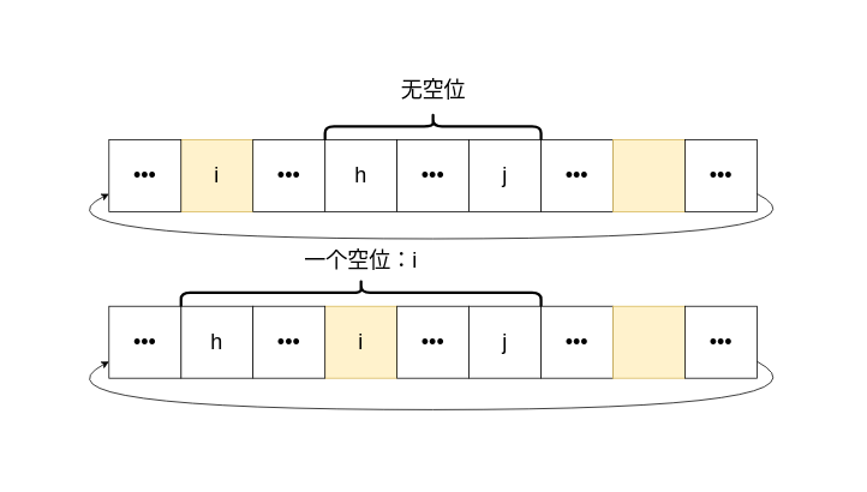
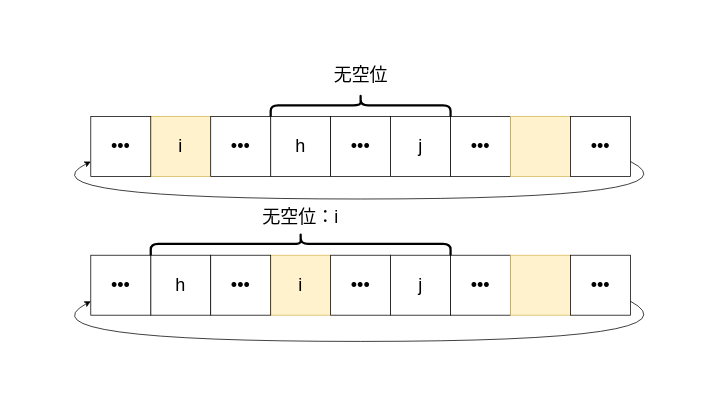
  <mxCell id="0" />
  <mxCell id="1" parent="0" />
  <mxCell id="2" value="i" style="whiteSpace=wrap;html=1;aspect=fixed;fontSize=24;fillColor=#fff2cc;strokeColor=#d6b656;" vertex="1" parent="1"><mxGeometry x="200" y="155" width="80" height="80" as="geometry" /></mxCell>
  <mxCell id="3" value="j" style="whiteSpace=wrap;html=1;aspect=fixed;fontSize=24;" vertex="1" parent="1"><mxGeometry x="520" y="155" width="80" height="80" as="geometry" /></mxCell>
  <mxCell id="4" value="h" style="whiteSpace=wrap;html=1;aspect=fixed;fontSize=24;" vertex="1" parent="1"><mxGeometry x="360" y="155" width="80" height="80" as="geometry" /></mxCell>
  <mxCell id="5" value="•••" style="whiteSpace=wrap;html=1;aspect=fixed;fontSize=24;" vertex="1" parent="1"><mxGeometry x="280" y="155" width="80" height="80" as="geometry" /></mxCell>
  <mxCell id="6" value="•••" style="whiteSpace=wrap;html=1;aspect=fixed;fontSize=24;" vertex="1" parent="1"><mxGeometry x="440" y="155" width="80" height="80" as="geometry" /></mxCell>
  <mxCell id="7" value="•••" style="whiteSpace=wrap;html=1;aspect=fixed;fontSize=24;" vertex="1" parent="1"><mxGeometry x="120" y="155" width="80" height="80" as="geometry" /></mxCell>
  <mxCell id="8" value="•••" style="whiteSpace=wrap;html=1;aspect=fixed;fontSize=24;" vertex="1" parent="1"><mxGeometry x="600" y="155" width="80" height="80" as="geometry" /></mxCell>
  <mxCell id="9" value="" style="whiteSpace=wrap;html=1;aspect=fixed;fontSize=24;fillColor=#fff2cc;strokeColor=#d6b656;" vertex="1" parent="1"><mxGeometry x="680" y="155" width="80" height="80" as="geometry" /></mxCell>
  <mxCell id="10" value="•••" style="whiteSpace=wrap;html=1;aspect=fixed;fontSize=24;" vertex="1" parent="1"><mxGeometry x="760" y="155" width="80" height="80" as="geometry" /></mxCell>
  <mxCell id="11" value="" style="shape=curlyBracket;whiteSpace=wrap;html=1;rounded=1;labelPosition=left;verticalLabelPosition=middle;align=right;verticalAlign=middle;rotation=90;strokeWidth=3;" vertex="1" parent="1"><mxGeometry x="465" y="20" width="30" height="240" as="geometry" /></mxCell>
  <mxCell id="12" value="无空位" style="text;html=1;strokeColor=none;fillColor=none;align=center;verticalAlign=middle;whiteSpace=wrap;rounded=0;fontSize=24;" vertex="1" parent="1"><mxGeometry x="432.5" y="85" width="95" height="30" as="geometry" /></mxCell>
  <mxCell id="13" value="i" style="whiteSpace=wrap;html=1;aspect=fixed;fontSize=24;fillColor=#fff2cc;strokeColor=#d6b656;" vertex="1" parent="1"><mxGeometry x="360" y="340" width="80" height="80" as="geometry" /></mxCell>
  <mxCell id="14" value="j" style="whiteSpace=wrap;html=1;aspect=fixed;fontSize=24;" vertex="1" parent="1"><mxGeometry x="520" y="340" width="80" height="80" as="geometry" /></mxCell>
  <mxCell id="15" value="h" style="whiteSpace=wrap;html=1;aspect=fixed;fontSize=24;" vertex="1" parent="1"><mxGeometry x="200" y="340" width="80" height="80" as="geometry" /></mxCell>
  <mxCell id="16" value="•••" style="whiteSpace=wrap;html=1;aspect=fixed;fontSize=24;" vertex="1" parent="1"><mxGeometry x="280" y="340" width="80" height="80" as="geometry" /></mxCell>
  <mxCell id="17" value="•••" style="whiteSpace=wrap;html=1;aspect=fixed;fontSize=24;" vertex="1" parent="1"><mxGeometry x="440" y="340" width="80" height="80" as="geometry" /></mxCell>
  <mxCell id="18" value="•••" style="whiteSpace=wrap;html=1;aspect=fixed;fontSize=24;" vertex="1" parent="1"><mxGeometry x="120" y="340" width="80" height="80" as="geometry" /></mxCell>
  <mxCell id="19" value="•••" style="whiteSpace=wrap;html=1;aspect=fixed;fontSize=24;" vertex="1" parent="1"><mxGeometry x="600" y="340" width="80" height="80" as="geometry" /></mxCell>
  <mxCell id="20" value="" style="whiteSpace=wrap;html=1;aspect=fixed;fontSize=24;fillColor=#fff2cc;strokeColor=#d6b656;" vertex="1" parent="1"><mxGeometry x="680" y="340" width="80" height="80" as="geometry" /></mxCell>
  <mxCell id="21" value="•••" style="whiteSpace=wrap;html=1;aspect=fixed;fontSize=24;" vertex="1" parent="1"><mxGeometry x="760" y="340" width="80" height="80" as="geometry" /></mxCell>
  <mxCell id="22" value="" style="shape=curlyBracket;whiteSpace=wrap;html=1;rounded=1;labelPosition=left;verticalLabelPosition=middle;align=right;verticalAlign=middle;rotation=90;strokeWidth=3;" vertex="1" parent="1"><mxGeometry x="385" y="125" width="30" height="400" as="geometry" /></mxCell>
- <mxCell id="23" value="一个空位：i" style="text;html=1;strokeColor=none;fillColor=none;align=center;verticalAlign=middle;whiteSpace=wrap;rounded=0;fontSize=24;" vertex="1" parent="1"><mxGeometry x="331.25" y="275" width="137.5" height="30" as="geometry" /></mxCell>
+ <mxCell id="23" value="无空位：i" style="text;html=1;strokeColor=none;fillColor=none;align=center;verticalAlign=middle;whiteSpace=wrap;rounded=0;fontSize=24;" vertex="1" parent="1"><mxGeometry x="331.25" y="275" width="137.5" height="30" as="geometry" /></mxCell>
  <mxCell id="24" value="" style="curved=1;endArrow=classic;html=1;rounded=0;" edge="1" parent="1" source="10" target="7"><mxGeometry width="50" height="50" relative="1" as="geometry"><mxPoint x="30" y="265" as="sourcePoint" /><mxPoint x="80" y="215" as="targetPoint" /><Array as="points"><mxPoint x="940" y="265" /><mxPoint x="20" y="265" /></Array></mxGeometry></mxCell>
  <mxCell id="25" value="" style="curved=1;endArrow=classic;html=1;rounded=0;" edge="1" parent="1" source="21" target="18"><mxGeometry width="50" height="50" relative="1" as="geometry"><mxPoint x="840" y="405" as="sourcePoint" /><mxPoint x="120" y="405" as="targetPoint" /><Array as="points"><mxPoint x="940" y="455" /><mxPoint x="20" y="455" /></Array></mxGeometry></mxCell>
